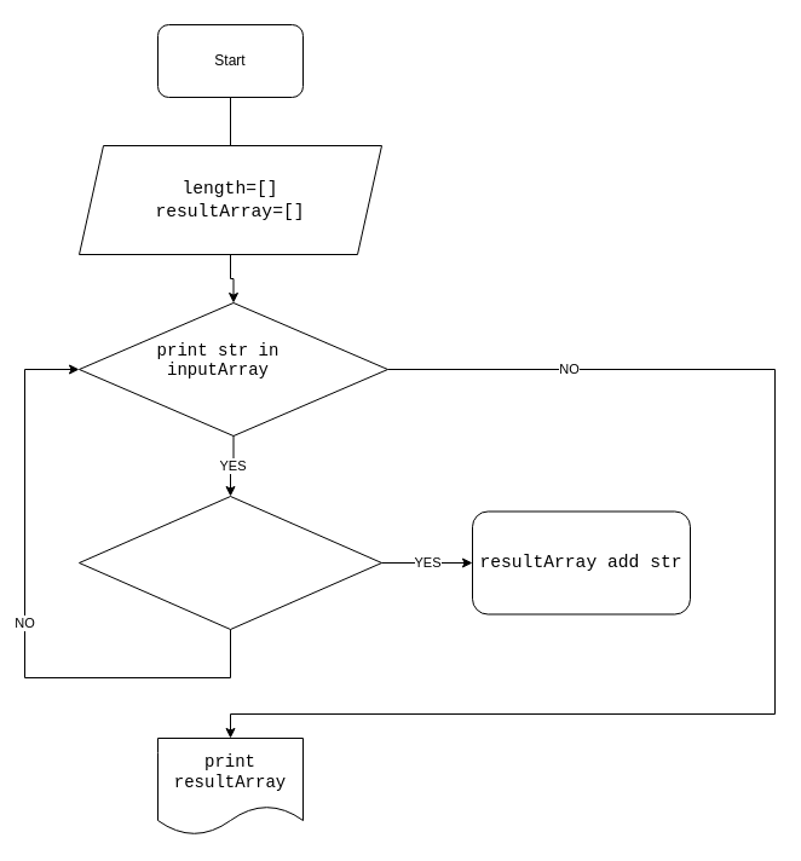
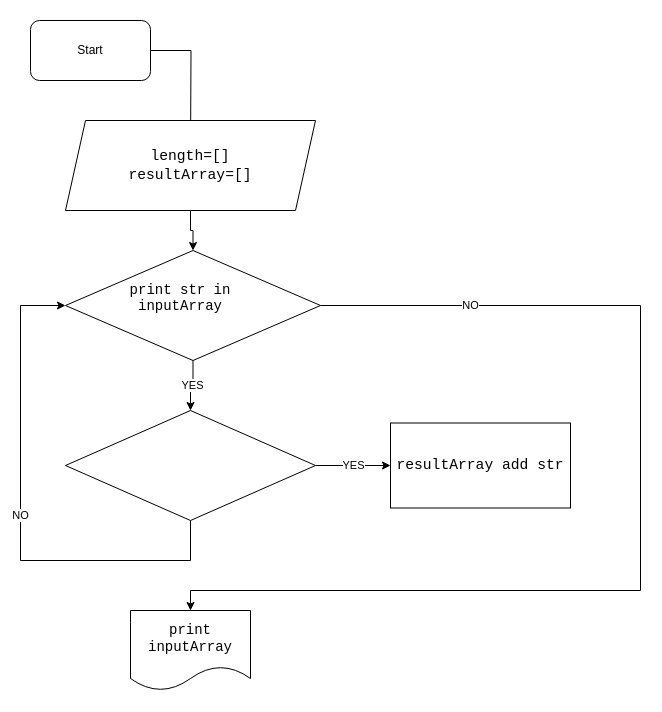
  <mxCell id="0" />
  <mxCell id="1" parent="0" />
  <mxCell id="2" value="" style="edgeStyle=orthogonalEdgeStyle;rounded=0;orthogonalLoop=1;jettySize=auto;html=1;" parent="1" source="3" edge="1"><mxGeometry relative="1" as="geometry"><mxPoint x="190" y="160" as="targetPoint" /></mxGeometry></mxCell>
- <mxCell id="3" value="Start" style="rounded=1;whiteSpace=wrap;html=1;" parent="1" vertex="1"><mxGeometry x="130" y="20" width="120" height="60" as="geometry" /></mxCell>
+ <mxCell id="3" value="Start" style="rounded=1;whiteSpace=wrap;html=1;" parent="1" vertex="1"><mxGeometry x="30" y="20" width="120" height="60" as="geometry" /></mxCell>
  <mxCell id="4" value="" style="edgeStyle=orthogonalEdgeStyle;rounded=0;orthogonalLoop=1;jettySize=auto;html=1;entryX=0.5;entryY=0;entryDx=0;entryDy=0;" parent="1" source="5" target="9" edge="1"><mxGeometry relative="1" as="geometry"><mxPoint x="190" y="250" as="targetPoint" /></mxGeometry></mxCell>
  <mxCell id="5" value="&lt;p style=&quot;margin: 0px;&quot;&gt;&lt;span style=&quot;font-size: 14.667px;&quot;&gt;&lt;font face=&quot;Courier New&quot;&gt;length=[]&lt;/font&gt;&lt;/span&gt;&lt;/p&gt;&lt;p style=&quot;margin: 0px;&quot;&gt;&lt;span style=&quot;font-size: 14.667px;&quot;&gt;&lt;font face=&quot;Courier New&quot;&gt;resultArray=[]&lt;/font&gt;&lt;/span&gt;&lt;/p&gt;" style="shape=parallelogram;perimeter=parallelogramPerimeter;whiteSpace=wrap;html=1;fixedSize=1;" parent="1" vertex="1"><mxGeometry x="65" y="120" width="250" height="90" as="geometry" /></mxCell>
- <mxCell id="6" value="&lt;p style=&quot;margin: 0px;&quot;&gt;&lt;span style=&quot;font-size: 14.667px;&quot;&gt;&lt;font face=&quot;Courier New&quot;&gt;resultArray add str&lt;/font&gt;&lt;/span&gt;&lt;/p&gt;" style="whiteSpace=wrap;html=1;rounded=1;" parent="1" vertex="1"><mxGeometry x="390" y="422.5" width="180" height="85" as="geometry" /></mxCell>
+ <mxCell id="6" value="&lt;p style=&quot;margin: 0px;&quot;&gt;&lt;span style=&quot;font-size: 14.667px;&quot;&gt;&lt;font face=&quot;Courier New&quot;&gt;resultArray add str&lt;/font&gt;&lt;/span&gt;&lt;/p&gt;" style="whiteSpace=wrap;html=1;" parent="1" vertex="1"><mxGeometry x="390" y="422.5" width="180" height="85" as="geometry" /></mxCell>
  <mxCell id="7" value="YES" style="edgeStyle=orthogonalEdgeStyle;rounded=0;orthogonalLoop=1;jettySize=auto;html=1;entryX=0;entryY=0.5;entryDx=0;entryDy=0;" edge="1" parent="1" source="12" target="6"><mxGeometry relative="1" as="geometry" /></mxCell>
  <mxCell id="8" value="NO" style="edgeStyle=orthogonalEdgeStyle;rounded=0;orthogonalLoop=1;jettySize=auto;html=1;exitX=1;exitY=0.5;exitDx=0;exitDy=0;" edge="1" parent="1" source="9" target="14"><mxGeometry x="-0.721" relative="1" as="geometry"><Array as="points"><mxPoint x="640" y="305" /><mxPoint x="640" y="590" /><mxPoint x="190" y="590" /></Array><mxPoint as="offset" /></mxGeometry></mxCell>
  <mxCell id="9" value="" style="rhombus;whiteSpace=wrap;html=1;" vertex="1" parent="1"><mxGeometry x="65" y="250" width="255" height="110" as="geometry" /></mxCell>
  <mxCell id="10" value="&lt;font style=&quot;font-size: 14px;&quot; face=&quot;Courier New&quot;&gt;print str in inputArray&lt;/font&gt;&lt;div&gt;&lt;br&gt;&lt;/div&gt;" style="text;html=1;align=center;verticalAlign=middle;whiteSpace=wrap;rounded=0;" vertex="1" parent="1"><mxGeometry x="110" y="280" width="140" height="50" as="geometry" /></mxCell>
  <mxCell id="11" value="NO" style="edgeStyle=orthogonalEdgeStyle;rounded=0;orthogonalLoop=1;jettySize=auto;html=1;exitX=0.5;exitY=1;exitDx=0;exitDy=0;entryX=0;entryY=0.5;entryDx=0;entryDy=0;" edge="1" parent="1" source="12" target="9"><mxGeometry relative="1" as="geometry"><Array as="points"><mxPoint x="190" y="560" /><mxPoint x="20" y="560" /><mxPoint x="20" y="305" /></Array></mxGeometry></mxCell>
  <mxCell id="12" value="" style="rhombus;whiteSpace=wrap;html=1;" vertex="1" parent="1"><mxGeometry x="65" y="410" width="250" height="110" as="geometry" /></mxCell>
  <mxCell id="13" value="YES" style="edgeStyle=orthogonalEdgeStyle;rounded=0;orthogonalLoop=1;jettySize=auto;html=1;exitX=0.5;exitY=1;exitDx=0;exitDy=0;entryX=0.5;entryY=0;entryDx=0;entryDy=0;" edge="1" parent="1" source="9" target="12"><mxGeometry relative="1" as="geometry" /></mxCell>
- <mxCell id="14" value="&lt;font style=&quot;font-size: 14px;&quot; face=&quot;Courier New&quot;&gt;print resultArray&lt;/font&gt;" style="shape=document;whiteSpace=wrap;html=1;boundedLbl=1;" vertex="1" parent="1"><mxGeometry x="130" y="610" width="120" height="80" as="geometry" /></mxCell>
+ <mxCell id="14" value="&lt;font style=&quot;font-size: 14px;&quot; face=&quot;Courier New&quot;&gt;print inputArray&lt;/font&gt;" style="shape=document;whiteSpace=wrap;html=1;boundedLbl=1;" vertex="1" parent="1"><mxGeometry x="130" y="610" width="120" height="80" as="geometry" /></mxCell>
